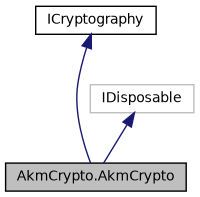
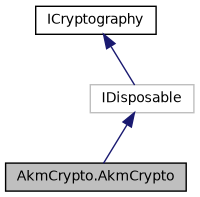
  digraph {
    node [color=black fillcolor=white fontname=Helvetica fontsize=10 shape=record style=filled]
    edge [color=midnightblue dir=back fontname=Helvetica fontsize=10 labelfontname=Helvetica labelfontsize=10 style=solid]
    n1 [fillcolor=grey75 fontcolor=black height=0.2 label="AkmCrypto.AkmCrypto" width=0.4]
    n2 [height=0.2 label=ICryptography width=0.4]
    n3 [color=grey75 height=0.2 label=IDisposable width=0.4]
-   n2 -> n1
+   n2 -> n3
    n3 -> n1
  }
